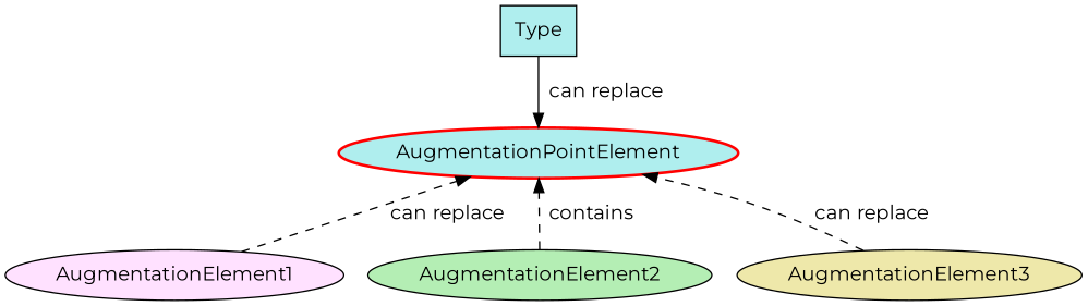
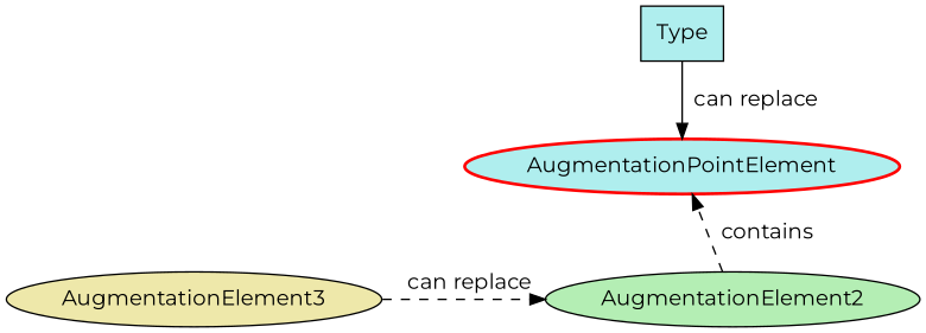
  digraph {
    fontname=Montserrat
    rankdir=TB
    node [fillcolor=paleturquoise fontname=Montserrat style=filled]
    edge [fontname=Montserrat style=dashed]
    n1 [label=Type shape=rect]
-   n2 [fillcolor=thistle1 label=AugmentationElement1]
    n3 [fillcolor=darkseagreen2 label=AugmentationElement2]
    n4 [fillcolor=palegoldenrod label=AugmentationElement3]
    n5 [color=red label=AugmentationPointElement style="filled, bold"]
    subgraph sub_1 {
      rank=source
      n1
    }
    subgraph sub_2 {
      rank=same
-     n2
      n3
      n4
    }
    n1 -> n5 [label="  can replace" style=""]
-   n2 -> n5 [label="  can replace"]
    n3 -> n5 [label="  contains"]
-   n4 -> n5 [label="  can replace"]
-   n5 -> n2 [style=invis]
+   n4 -> n3 [label="  can replace"]
    n5 -> n3 [style=invis]
    n5 -> n4 [style=invis]
  }
